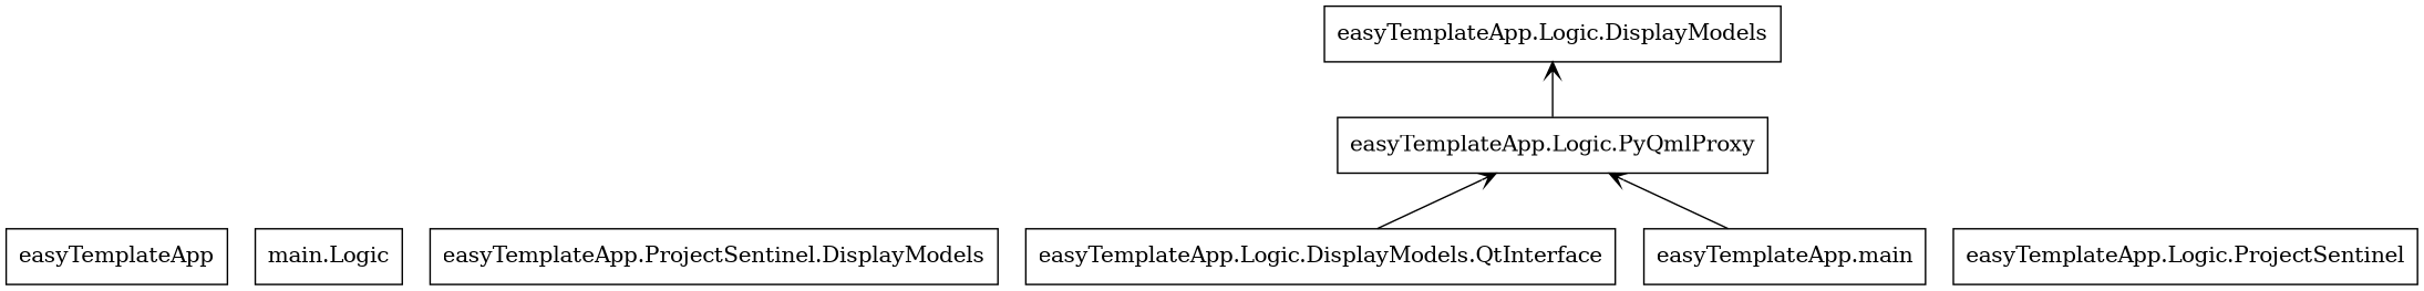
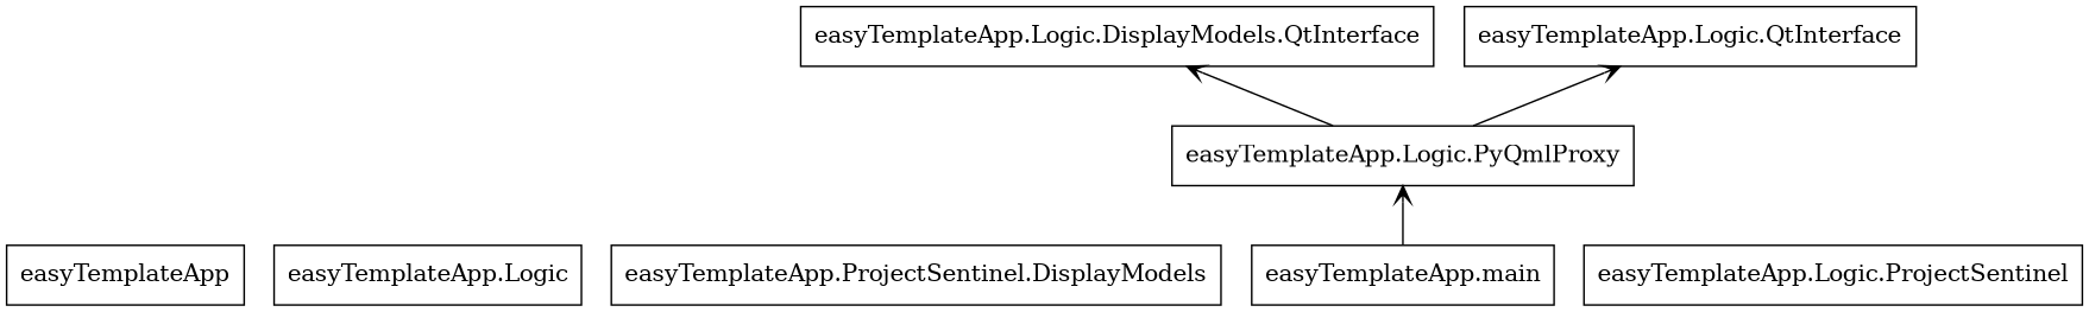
  digraph {
    rankdir=BT
    node [shape=box]
    edge [arrowhead=open arrowtail=none]
    n1 [label=easyTemplateApp]
-   n2 [label="main.Logic"]
+   n2 [label="easyTemplateApp.Logic"]
    n3 [label="easyTemplateApp.ProjectSentinel.DisplayModels"]
    n4 [label="easyTemplateApp.Logic.DisplayModels.QtInterface"]
    n5 [label="easyTemplateApp.Logic.ProjectSentinel"]
    n6 [label="easyTemplateApp.Logic.PyQmlProxy"]
-   n7 [label="easyTemplateApp.Logic.DisplayModels"]
+   n7 [label="easyTemplateApp.Logic.QtInterface"]
    n8 [label="easyTemplateApp.main"]
-   n4 -> n6
+   n6 -> n4
    n6 -> n7
    n8 -> n6
  }
